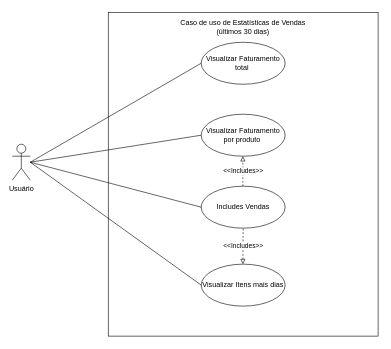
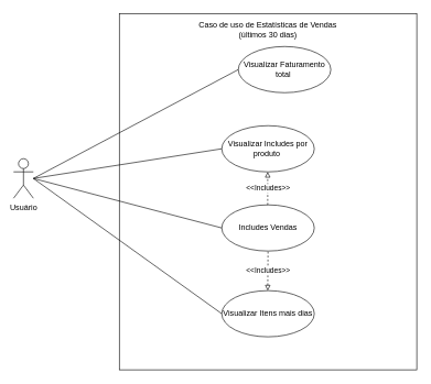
  <mxCell id="0" />
  <mxCell id="1" parent="0" />
  <mxCell id="2" value="Usuário" style="shape=umlActor;verticalLabelPosition=bottom;verticalAlign=top;html=1;outlineConnect=0;" vertex="1" parent="1"><mxGeometry x="20" y="240" width="30" height="60" as="geometry" /></mxCell>
  <mxCell id="3" value="" style="rounded=0;whiteSpace=wrap;html=1;" vertex="1" parent="1"><mxGeometry x="180" y="20" width="450" height="540" as="geometry" /></mxCell>
  <mxCell id="4" value="Includes Vendas" style="ellipse;whiteSpace=wrap;html=1;" vertex="1" parent="1"><mxGeometry x="335" y="310" width="140" height="70" as="geometry" /></mxCell>
  <mxCell id="5" value="" style="endArrow=none;html=1;rounded=0;entryX=0;entryY=0.5;entryDx=0;entryDy=0;" edge="1" parent="1" target="4"><mxGeometry width="50" height="50" relative="1" as="geometry"><mxPoint x="50" y="270" as="sourcePoint" /><mxPoint x="100" y="220" as="targetPoint" /></mxGeometry></mxCell>
  <mxCell id="6" value="Caso de uso de Estatísticas de Vendas&lt;div&gt;(últimos 30 dias)&lt;/div&gt;" style="text;html=1;align=center;verticalAlign=middle;whiteSpace=wrap;rounded=0;" vertex="1" parent="1"><mxGeometry x="292" y="30" width="226" height="30" as="geometry" /></mxCell>
- <mxCell id="7" value="Visualizar Faturamento total&amp;nbsp;" style="ellipse;whiteSpace=wrap;html=1;" vertex="1" parent="1"><mxGeometry x="335" y="70" width="140" height="70" as="geometry" /></mxCell>
+ <mxCell id="7" value="Visualizar Faturamento total&amp;nbsp;" style="ellipse;whiteSpace=wrap;html=1;" vertex="1" parent="1"><mxGeometry x="360" y="70" width="140" height="70" as="geometry" /></mxCell>
  <mxCell id="8" value="" style="endArrow=none;html=1;rounded=0;entryX=0;entryY=0.5;entryDx=0;entryDy=0;" edge="1" parent="1" target="7"><mxGeometry width="50" height="50" relative="1" as="geometry"><mxPoint x="50" y="270" as="sourcePoint" /><mxPoint x="345" y="385" as="targetPoint" /></mxGeometry></mxCell>
- <mxCell id="9" value="Visualizar Faturamento por produto&amp;nbsp;" style="ellipse;whiteSpace=wrap;html=1;" vertex="1" parent="1"><mxGeometry x="335" y="190" width="140" height="70" as="geometry" /></mxCell>
+ <mxCell id="9" value="Visualizar Includes por produto&amp;nbsp;" style="ellipse;whiteSpace=wrap;html=1;" vertex="1" parent="1"><mxGeometry x="335" y="190" width="140" height="70" as="geometry" /></mxCell>
  <mxCell id="10" value="Visualizar Itens mais dias" style="ellipse;whiteSpace=wrap;html=1;" vertex="1" parent="1"><mxGeometry x="335" y="440" width="140" height="70" as="geometry" /></mxCell>
  <mxCell id="11" value="" style="endArrow=none;html=1;rounded=0;entryX=0;entryY=0.5;entryDx=0;entryDy=0;" edge="1" parent="1" target="9"><mxGeometry width="50" height="50" relative="1" as="geometry"><mxPoint x="50" y="270" as="sourcePoint" /><mxPoint x="345" y="115" as="targetPoint" /></mxGeometry></mxCell>
  <mxCell id="12" value="" style="endArrow=none;html=1;rounded=0;entryX=0;entryY=0.5;entryDx=0;entryDy=0;" edge="1" parent="1" target="10"><mxGeometry width="50" height="50" relative="1" as="geometry"><mxPoint x="50" y="270" as="sourcePoint" /><mxPoint x="345" y="235" as="targetPoint" /></mxGeometry></mxCell>
  <mxCell id="13" value="&amp;lt;&amp;lt;Includes&amp;gt;&amp;gt;" style="endArrow=block;dashed=1;html=1;rounded=0;endFill=0;startArrow=none;startFill=0;entryX=0.5;entryY=1;entryDx=0;entryDy=0;" edge="1" parent="1"><mxGeometry width="50" height="50" relative="1" as="geometry"><mxPoint x="404.5" y="310" as="sourcePoint" /><mxPoint x="404.5" y="260" as="targetPoint" /></mxGeometry></mxCell>
  <mxCell id="14" value="&amp;lt;&amp;lt;Includes&amp;gt;&amp;gt;" style="endArrow=none;dashed=1;html=1;rounded=0;endFill=0;startArrow=block;startFill=0;entryX=0.5;entryY=1;entryDx=0;entryDy=0;" edge="1" parent="1" target="4"><mxGeometry width="50" height="50" relative="1" as="geometry"><mxPoint x="404.5" y="440" as="sourcePoint" /><mxPoint x="404.5" y="390" as="targetPoint" /></mxGeometry></mxCell>
